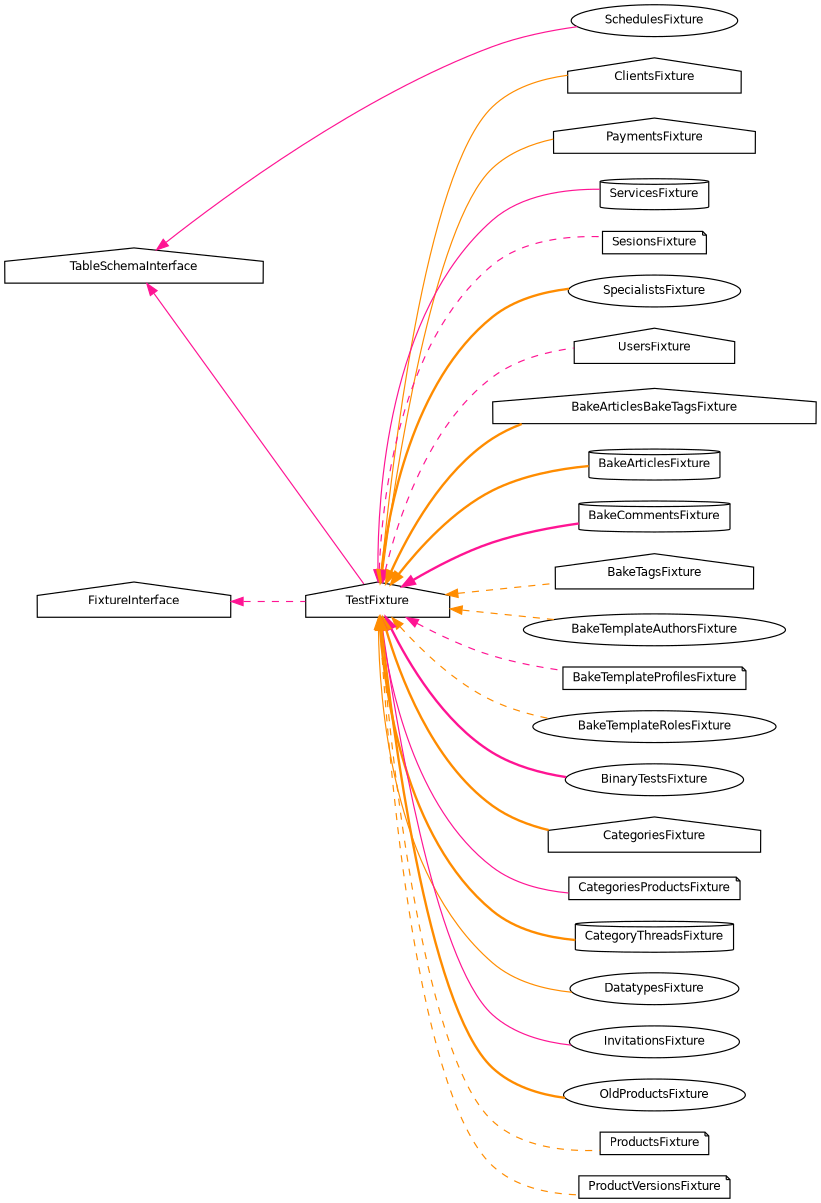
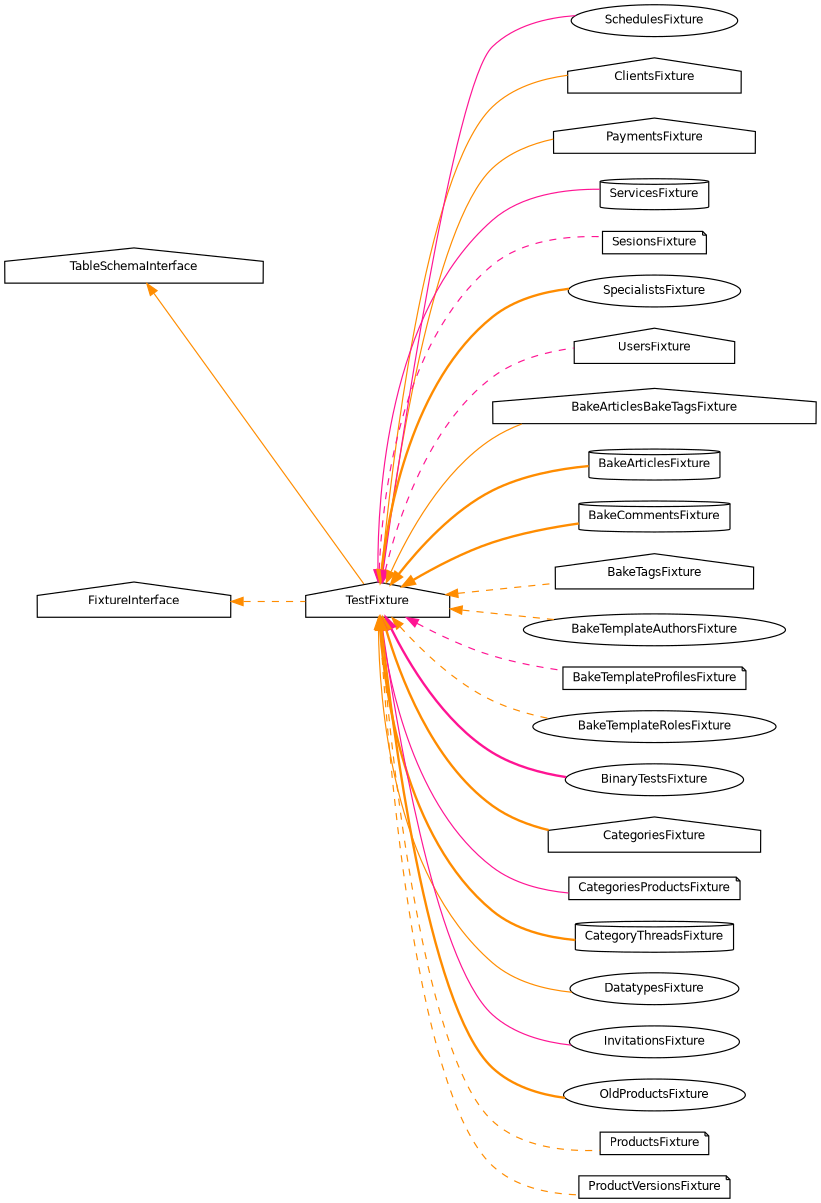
  digraph {
    rankdir=LR
    node [color=black fillcolor=white fontname=Helvetica fontsize=10 shape=house style=filled]
    edge [color=darkorange dir=back fontname=Helvetica fontsize=10 labelfontname=Helvetica labelfontsize=10 style=dashed]
    n1 [height=0.2 label=FixtureInterface width=0.4]
    n2 [height=0.2 label=TestFixture width=0.4]
    n3 [height=0.2 label=ClientsFixture width=0.4]
    n4 [height=0.2 label=PaymentsFixture width=0.4]
    n5 [height=0.2 label=SchedulesFixture shape=ellipse width=0.4]
    n6 [height=0.2 label=ServicesFixture shape=cylinder width=0.4]
    n7 [height=0.2 label=SesionsFixture shape=note width=0.4]
    n8 [height=0.2 label=SpecialistsFixture shape=ellipse width=0.4]
    n9 [height=0.2 label=UsersFixture width=0.4]
    n10 [height=0.2 label=BakeArticlesBakeTagsFixture width=0.4]
    n11 [height=0.2 label=BakeArticlesFixture shape=cylinder width=0.4]
    n12 [height=0.2 label=BakeCommentsFixture shape=cylinder width=0.4]
    n13 [height=0.2 label=BakeTagsFixture width=0.4]
    n14 [height=0.2 label=BakeTemplateAuthorsFixture shape=ellipse width=0.4]
    n15 [height=0.2 label=BakeTemplateProfilesFixture shape=note width=0.4]
    n16 [height=0.2 label=BakeTemplateRolesFixture shape=ellipse width=0.4]
    n17 [height=0.2 label=BinaryTestsFixture shape=ellipse width=0.4]
    n18 [height=0.2 label=CategoriesFixture width=0.4]
    n19 [height=0.2 label=CategoriesProductsFixture shape=note width=0.4]
    n20 [height=0.2 label=CategoryThreadsFixture shape=cylinder width=0.4]
    n21 [height=0.2 label=DatatypesFixture shape=ellipse width=0.4]
    n22 [height=0.2 label=InvitationsFixture shape=ellipse width=0.4]
    n23 [height=0.2 label=OldProductsFixture shape=ellipse width=0.4]
    n24 [height=0.2 label=ProductsFixture shape=note width=0.4]
    n25 [height=0.2 label=ProductVersionsFixture shape=note width=0.4]
    n26 [height=0.2 label=TableSchemaInterface width=0.4]
-   n1 -> n2 [color=deeppink]
+   n1 -> n2
    n2 -> n3 [style=solid]
    n2 -> n4 [style=solid]
-   n26 -> n5 [color=deeppink style=solid]
+   n2 -> n5 [color=deeppink style=solid]
    n2 -> n6 [color=deeppink style=solid]
    n2 -> n7 [color=deeppink]
    n2 -> n8 [style=bold]
    n2 -> n9 [color=deeppink]
-   n2 -> n10 [style=bold]
+   n2 -> n10 [style=solid]
    n2 -> n11 [style=bold]
-   n2 -> n12 [color=deeppink style=bold]
+   n2 -> n12 [style=bold]
    n2 -> n13
    n2 -> n14
    n2 -> n15 [color=deeppink]
    n2 -> n16
    n2 -> n17 [color=deeppink style=bold]
    n2 -> n18 [style=bold]
    n2 -> n19 [color=deeppink style=solid]
    n2 -> n20 [style=bold]
    n2 -> n21 [style=solid]
    n2 -> n22 [color=deeppink style=solid]
    n2 -> n23 [style=bold]
    n2 -> n24
    n2 -> n25
-   n26 -> n2 [color=deeppink style=solid]
+   n26 -> n2 [style=solid]
  }
